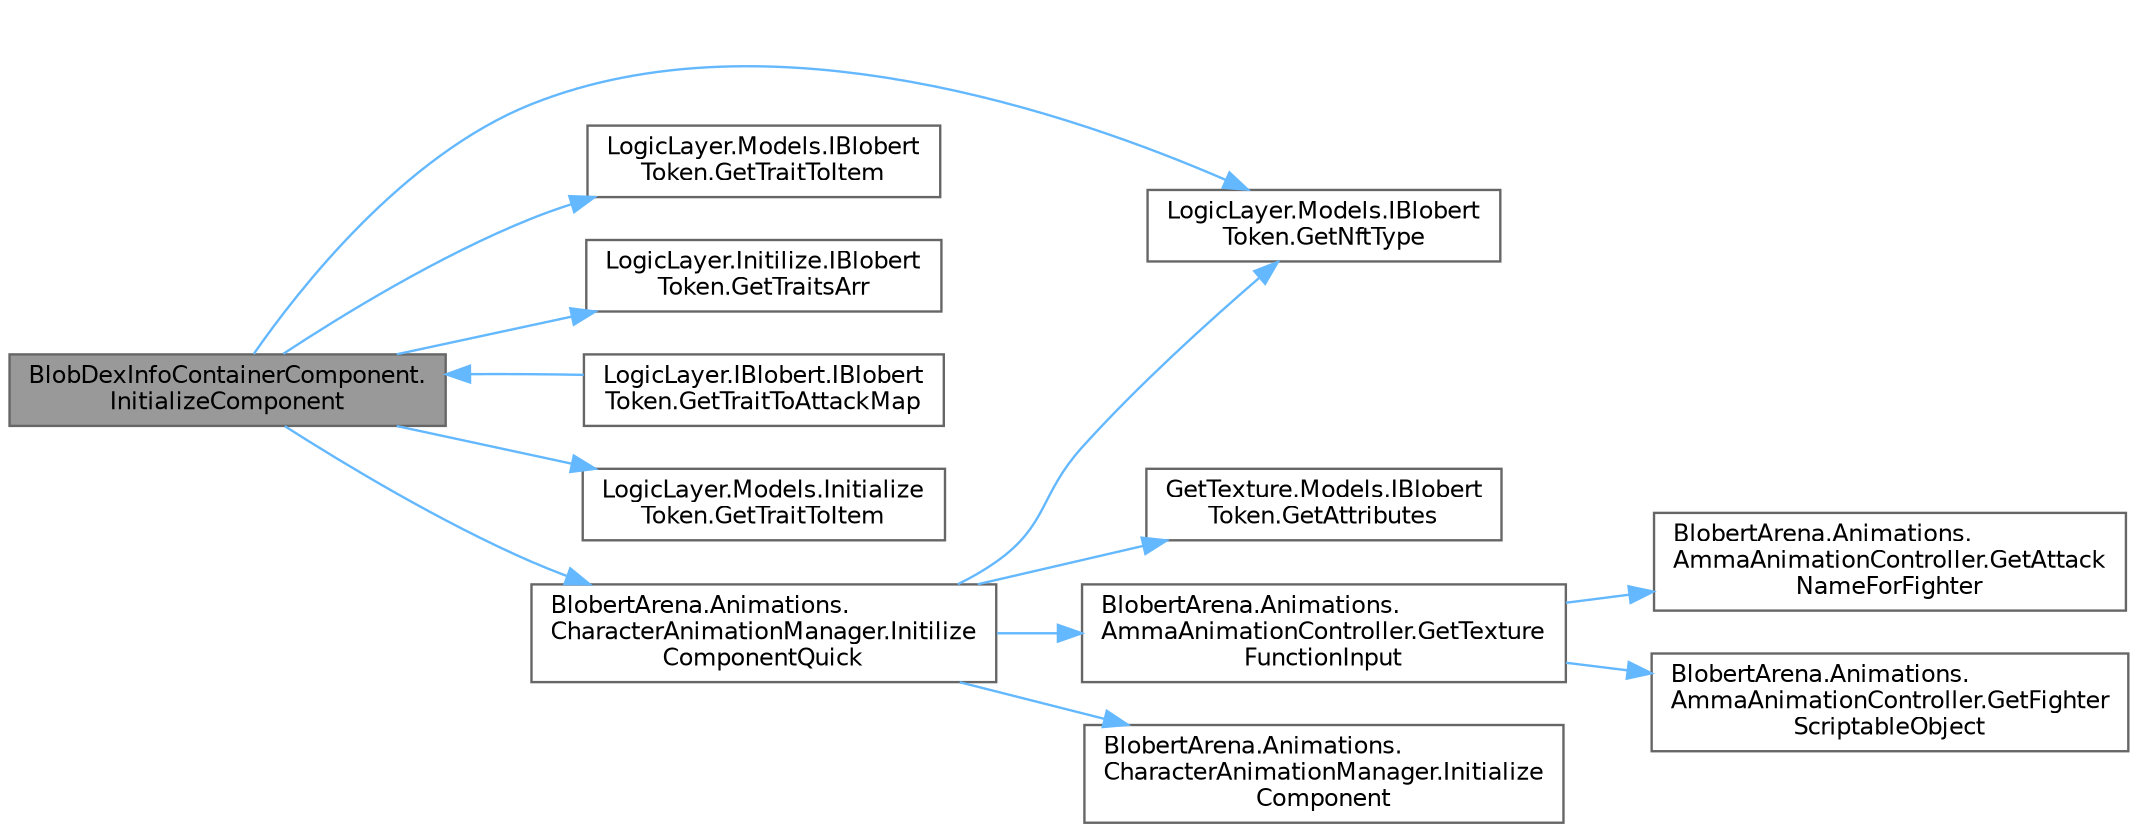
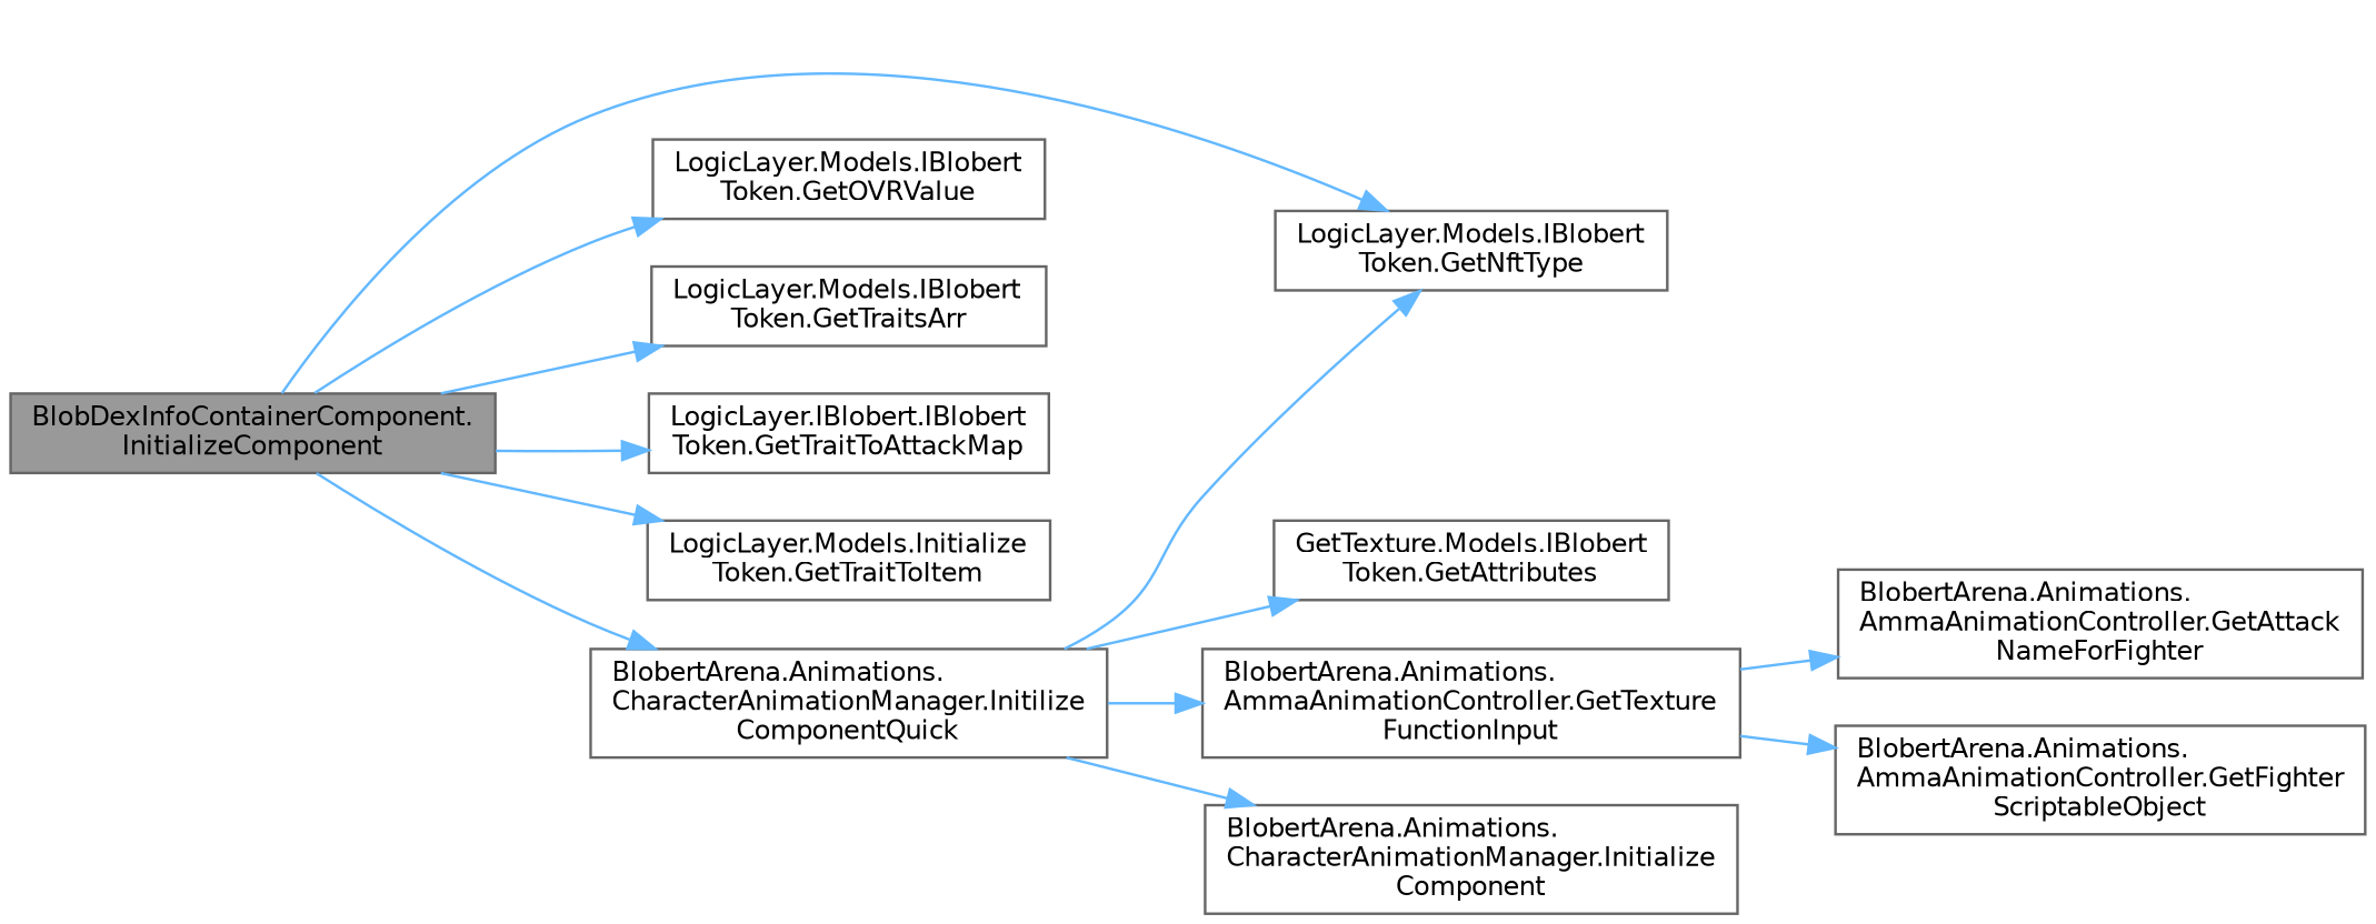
  digraph {
    rankdir=LR
    node [color=grey40 fillcolor=white fontname=Helvetica fontsize=10 shape=box style=filled]
    edge [color=steelblue1 fontname=Helvetica fontsize=10 labelfontname=Helvetica labelfontsize=10 style=solid]
    n1 [color=gray40 fillcolor=grey60 fontcolor=black height=0.2 label="BlobDexInfoContainerComponent.\lInitializeComponent" width=0.4]
    n2 [height=0.2 label="LogicLayer.Models.IBlobert\lToken.GetNftType" width=0.4]
-   n3 [height=0.2 label="LogicLayer.Models.IBlobert\lToken.GetTraitToItem" width=0.4]
-   n4 [height=0.2 label="LogicLayer.Initilize.IBlobert\lToken.GetTraitsArr" width=0.4]
+   n3 [height=0.2 label="LogicLayer.Models.IBlobert\lToken.GetOVRValue" width=0.4]
+   n4 [height=0.2 label="LogicLayer.Models.IBlobert\lToken.GetTraitsArr" width=0.4]
    n5 [height=0.2 label="LogicLayer.IBlobert.IBlobert\lToken.GetTraitToAttackMap" width=0.4]
    n6 [height=0.2 label="LogicLayer.Models.Initialize\lToken.GetTraitToItem" width=0.4]
    n7 [height=0.2 label="BlobertArena.Animations.\lCharacterAnimationManager.Initilize\lComponentQuick" width=0.4]
    n8 [height=0.2 label="GetTexture.Models.IBlobert\lToken.GetAttributes" width=0.4]
    n9 [height=0.2 label="BlobertArena.Animations.\lAmmaAnimationController.GetTexture\lFunctionInput" width=0.4]
    n10 [height=0.2 label="BlobertArena.Animations.\lCharacterAnimationManager.Initialize\lComponent" width=0.4]
    n11 [height=0.2 label="BlobertArena.Animations.\lAmmaAnimationController.GetAttack\lNameForFighter" width=0.4]
    n12 [height=0.2 label="BlobertArena.Animations.\lAmmaAnimationController.GetFighter\lScriptableObject" width=0.4]
    n1 -> n2
    n1 -> n3
    n1 -> n4
-   n5 -> n1
+   n1 -> n5
    n1 -> n6
    n1 -> n7
    n7 -> n2
    n7 -> n8
    n7 -> n9
    n7 -> n10
    n9 -> n11
    n9 -> n12
  }
